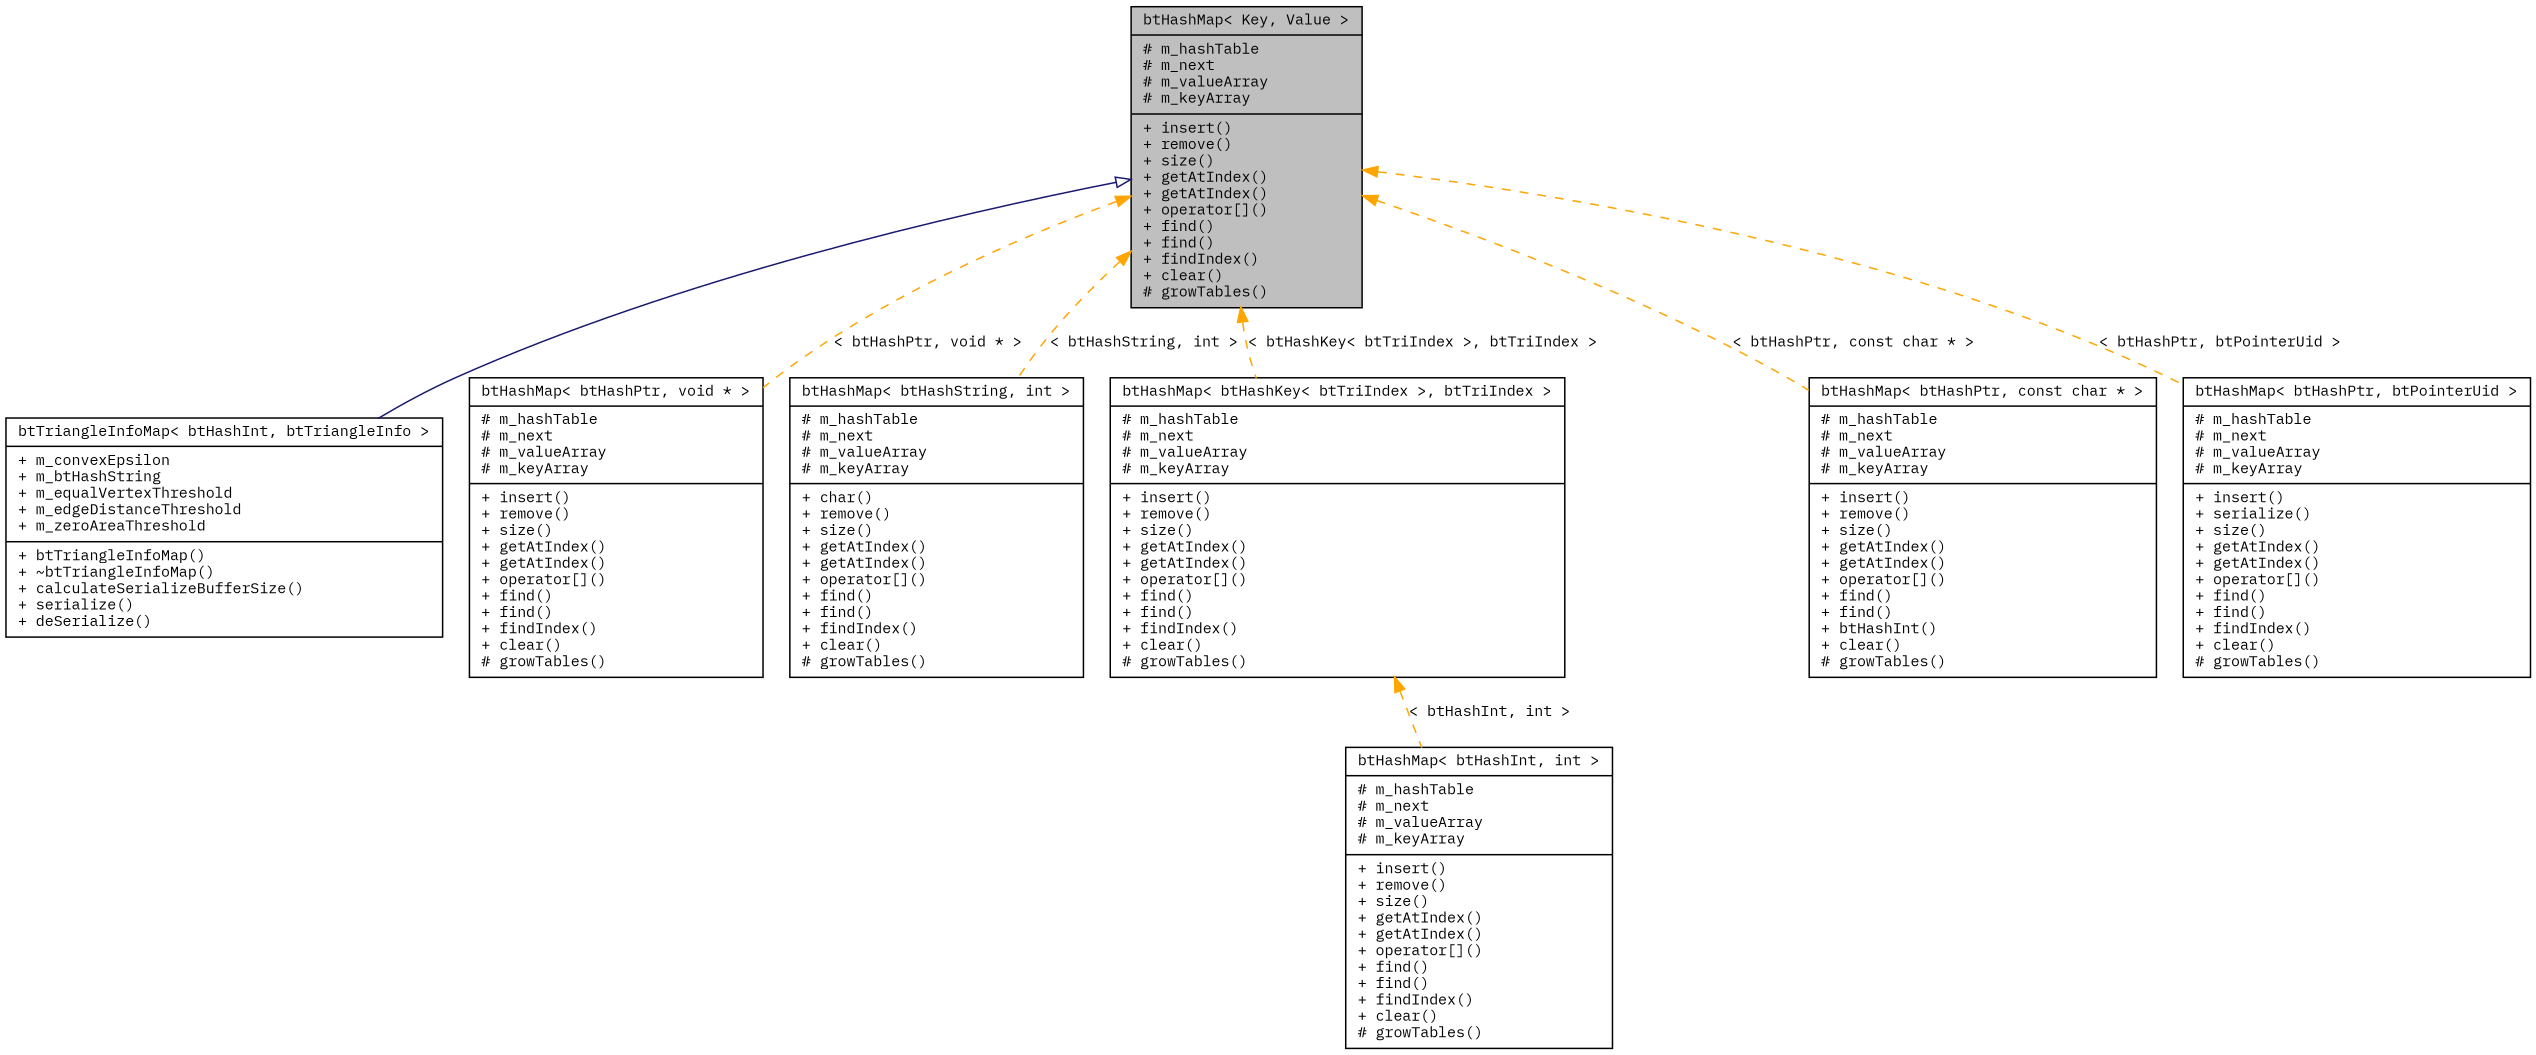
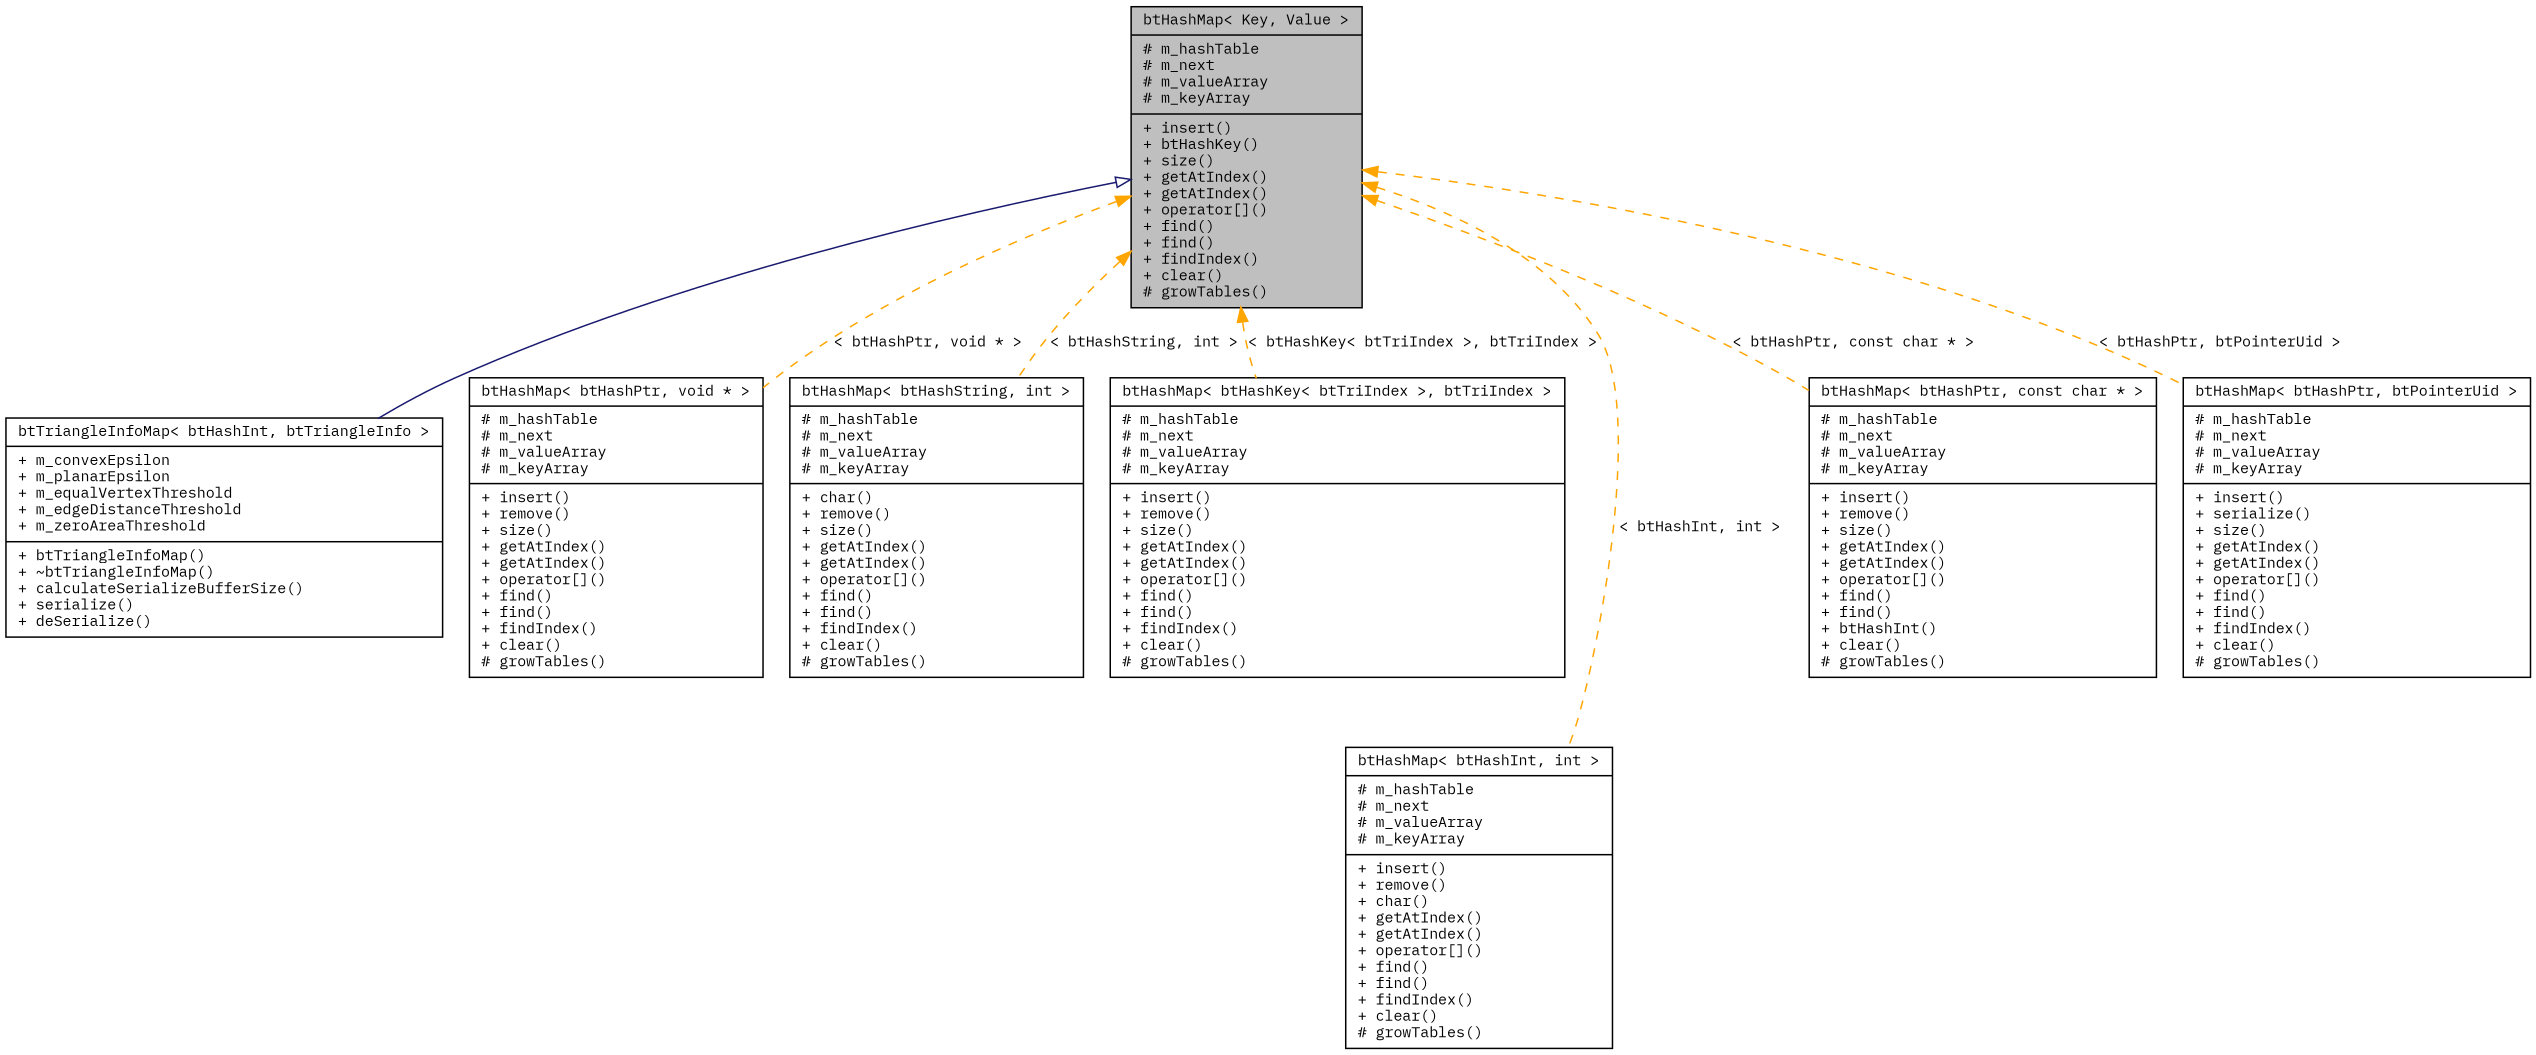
  digraph {
    fontname="IBM Plex Mono"
    node [color=black fillcolor=white fontname="IBM Plex Mono" fontsize=10 shape=record style=filled]
    edge [color=orange dir=back fontname="IBM Plex Mono" fontsize=10 labelfontname=Helvetica labelfontsize=10 style=dashed]
-   n1 [fillcolor=grey75 fontcolor=black height=0.2 label="{btHashMap\< Key, Value \>\n|# m_hashTable\l# m_next\l# m_valueArray\l# m_keyArray\l|+ insert()\l+ remove()\l+ size()\l+ getAtIndex()\l+ getAtIndex()\l+ operator[]()\l+ find()\l+ find()\l+ findIndex()\l+ clear()\l# growTables()\l}" width=0.4]
-   n2 [height=0.2 label="{btTriangleInfoMap\< btHashInt, btTriangleInfo \>\n|+ m_convexEpsilon\l+ m_btHashString\l+ m_equalVertexThreshold\l+ m_edgeDistanceThreshold\l+ m_zeroAreaThreshold\l|+ btTriangleInfoMap()\l+ ~btTriangleInfoMap()\l+ calculateSerializeBufferSize()\l+ serialize()\l+ deSerialize()\l}" width=0.4]
+   n1 [fillcolor=grey75 fontcolor=black height=0.2 label="{btHashMap\< Key, Value \>\n|# m_hashTable\l# m_next\l# m_valueArray\l# m_keyArray\l|+ insert()\l+ btHashKey()\l+ size()\l+ getAtIndex()\l+ getAtIndex()\l+ operator[]()\l+ find()\l+ find()\l+ findIndex()\l+ clear()\l# growTables()\l}" width=0.4]
+   n2 [height=0.2 label="{btTriangleInfoMap\< btHashInt, btTriangleInfo \>\n|+ m_convexEpsilon\l+ m_planarEpsilon\l+ m_equalVertexThreshold\l+ m_edgeDistanceThreshold\l+ m_zeroAreaThreshold\l|+ btTriangleInfoMap()\l+ ~btTriangleInfoMap()\l+ calculateSerializeBufferSize()\l+ serialize()\l+ deSerialize()\l}" width=0.4]
    n3 [height=0.2 label="{btHashMap\< btHashPtr, void * \>\n|# m_hashTable\l# m_next\l# m_valueArray\l# m_keyArray\l|+ insert()\l+ remove()\l+ size()\l+ getAtIndex()\l+ getAtIndex()\l+ operator[]()\l+ find()\l+ find()\l+ findIndex()\l+ clear()\l# growTables()\l}" width=0.4]
    n4 [height=0.2 label="{btHashMap\< btHashString, int \>\n|# m_hashTable\l# m_next\l# m_valueArray\l# m_keyArray\l|+ char()\l+ remove()\l+ size()\l+ getAtIndex()\l+ getAtIndex()\l+ operator[]()\l+ find()\l+ find()\l+ findIndex()\l+ clear()\l# growTables()\l}" width=0.4]
    n5 [height=0.2 label="{btHashMap\< btHashKey\< btTriIndex \>, btTriIndex \>\n|# m_hashTable\l# m_next\l# m_valueArray\l# m_keyArray\l|+ insert()\l+ remove()\l+ size()\l+ getAtIndex()\l+ getAtIndex()\l+ operator[]()\l+ find()\l+ find()\l+ findIndex()\l+ clear()\l# growTables()\l}" width=0.4]
-   n6 [height=0.2 label="{btHashMap\< btHashInt, int \>\n|# m_hashTable\l# m_next\l# m_valueArray\l# m_keyArray\l|+ insert()\l+ remove()\l+ size()\l+ getAtIndex()\l+ getAtIndex()\l+ operator[]()\l+ find()\l+ find()\l+ findIndex()\l+ clear()\l# growTables()\l}" width=0.4]
+   n6 [height=0.2 label="{btHashMap\< btHashInt, int \>\n|# m_hashTable\l# m_next\l# m_valueArray\l# m_keyArray\l|+ insert()\l+ remove()\l+ char()\l+ getAtIndex()\l+ getAtIndex()\l+ operator[]()\l+ find()\l+ find()\l+ findIndex()\l+ clear()\l# growTables()\l}" width=0.4]
    n7 [height=0.2 label="{btHashMap\< btHashPtr, const char * \>\n|# m_hashTable\l# m_next\l# m_valueArray\l# m_keyArray\l|+ insert()\l+ remove()\l+ size()\l+ getAtIndex()\l+ getAtIndex()\l+ operator[]()\l+ find()\l+ find()\l+ btHashInt()\l+ clear()\l# growTables()\l}" width=0.4]
    n8 [height=0.2 label="{btHashMap\< btHashPtr, btPointerUid \>\n|# m_hashTable\l# m_next\l# m_valueArray\l# m_keyArray\l|+ insert()\l+ serialize()\l+ size()\l+ getAtIndex()\l+ getAtIndex()\l+ operator[]()\l+ find()\l+ find()\l+ findIndex()\l+ clear()\l# growTables()\l}" width=0.4]
    n1 -> n2 [arrowtail=empty color=midnightblue style=solid]
    n1 -> n3 [label="\< btHashPtr, void * \>"]
    n1 -> n4 [label="\< btHashString, int \>"]
    n1 -> n5 [label="\< btHashKey\< btTriIndex \>, btTriIndex \>"]
-   n5 -> n6 [label="\< btHashInt, int \>"]
+   n1 -> n6 [label="\< btHashInt, int \>"]
    n1 -> n7 [label="\< btHashPtr, const char * \>"]
    n1 -> n8 [label="\< btHashPtr, btPointerUid \>"]
  }
